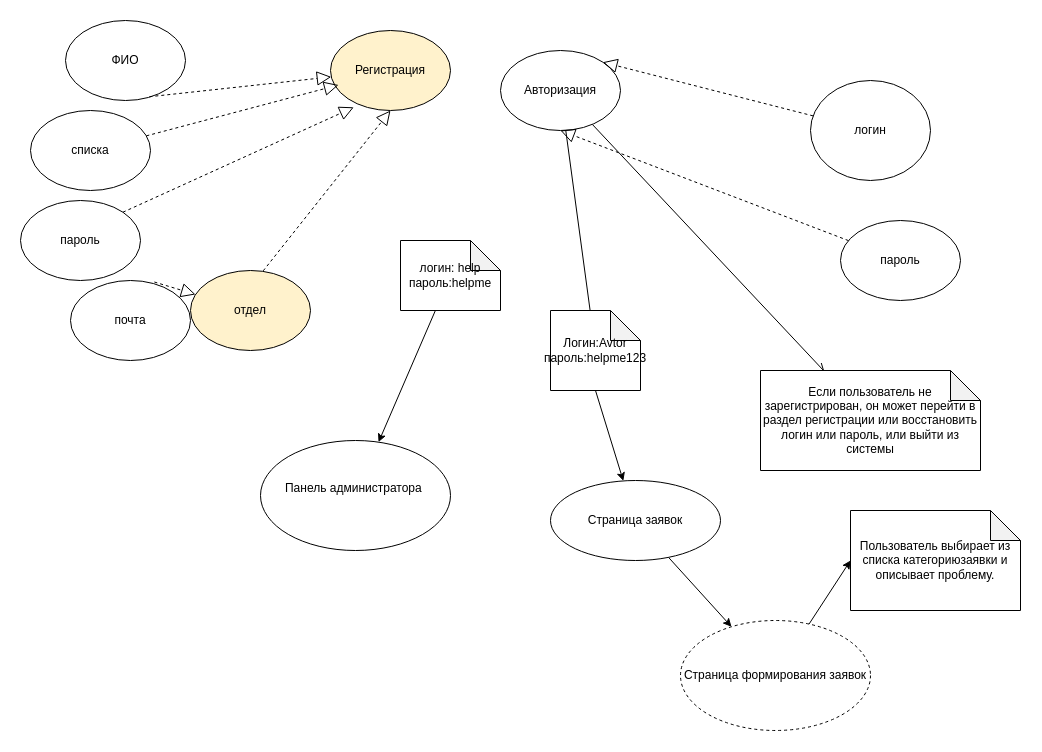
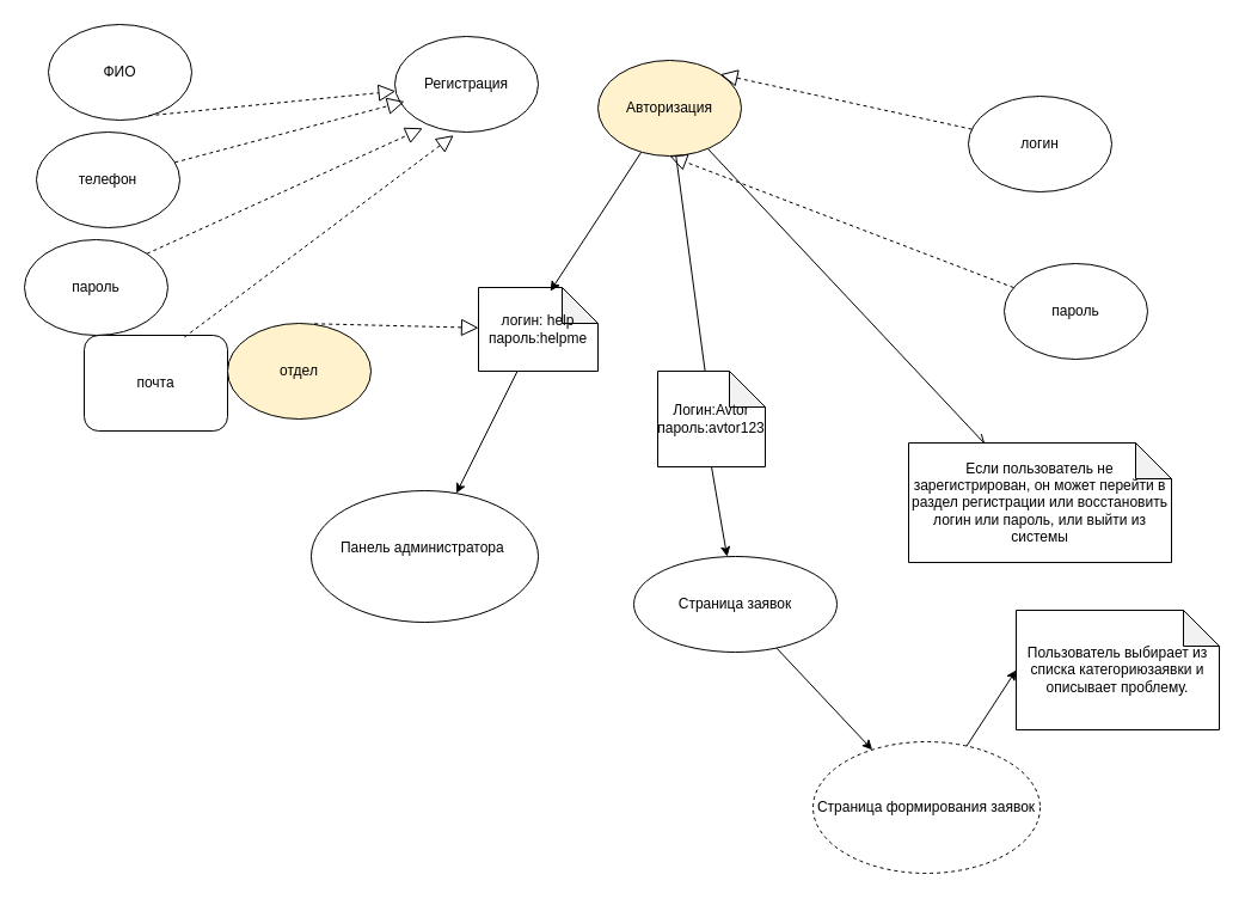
  <mxCell id="0" />
  <mxCell id="1" parent="0" />
- <mxCell id="2" value="Регистрация" style="ellipse;whiteSpace=wrap;html=1;fillColor=#fff2cc;" parent="1" vertex="1"><mxGeometry x="330" y="30" width="120" height="80" as="geometry" /></mxCell>
+ <mxCell id="2" value="Регистрация" style="ellipse;whiteSpace=wrap;html=1;" parent="1" vertex="1"><mxGeometry x="330" y="30" width="120" height="80" as="geometry" /></mxCell>
  <mxCell id="3" style="rounded=0;orthogonalLoop=1;jettySize=auto;html=1;endArrow=openAsync;endFill=0;" parent="1" source="5" target="20" edge="1"><mxGeometry relative="1" as="geometry" /></mxCell>
  <mxCell id="4" style="rounded=0;orthogonalLoop=1;jettySize=auto;html=1;endArrow=none;" parent="1" source="5" target="24" edge="1"><mxGeometry relative="1" as="geometry" /></mxCell>
- <mxCell id="5" value="Авторизация" style="ellipse;whiteSpace=wrap;html=1;" parent="1" vertex="1"><mxGeometry x="500" y="50" width="120" height="80" as="geometry" /></mxCell>
- <mxCell id="6" value="списка" style="ellipse;whiteSpace=wrap;html=1;" parent="1" vertex="1"><mxGeometry x="30" y="110" width="120" height="80" as="geometry" /></mxCell>
- <mxCell id="7" value="ФИО" style="ellipse;whiteSpace=wrap;html=1;" parent="1" vertex="1"><mxGeometry x="65" y="20" width="120" height="80" as="geometry" /></mxCell>
- <mxCell id="8" value="почта" style="ellipse;whiteSpace=wrap;html=1;" parent="1" vertex="1"><mxGeometry x="70" y="280" width="120" height="80" as="geometry" /></mxCell>
+ <mxCell id="5" value="Авторизация" style="ellipse;whiteSpace=wrap;html=1;fillColor=#fff2cc;" parent="1" vertex="1"><mxGeometry x="500" y="50" width="120" height="80" as="geometry" /></mxCell>
+ <mxCell id="6" value="телефон" style="ellipse;whiteSpace=wrap;html=1;" parent="1" vertex="1"><mxGeometry x="30" y="110" width="120" height="80" as="geometry" /></mxCell>
+ <mxCell id="7" value="ФИО" style="ellipse;whiteSpace=wrap;html=1;" parent="1" vertex="1"><mxGeometry x="40" y="20" width="120" height="80" as="geometry" /></mxCell>
+ <mxCell id="8" value="почта" style="whiteSpace=wrap;html=1;rounded=1;" parent="1" vertex="1"><mxGeometry x="70" y="280" width="120" height="80" as="geometry" /></mxCell>
  <mxCell id="9" value="пароль" style="ellipse;whiteSpace=wrap;html=1;" parent="1" vertex="1"><mxGeometry x="20" y="200" width="120" height="80" as="geometry" /></mxCell>
  <mxCell id="10" value="" style="endArrow=block;dashed=1;endFill=0;endSize=12;html=1;rounded=0;exitX=0.699;exitY=0.953;exitDx=0;exitDy=0;exitPerimeter=0;" parent="1" source="7" target="2" edge="1"><mxGeometry width="160" relative="1" as="geometry"><mxPoint x="219" y="273" as="sourcePoint" /><mxPoint x="172" y="201" as="targetPoint" /><Array as="points" /></mxGeometry></mxCell>
  <mxCell id="11" value="" style="endArrow=block;dashed=1;endFill=0;endSize=12;html=1;rounded=0;exitX=1;exitY=0;exitDx=0;exitDy=0;entryX=0.194;entryY=0.96;entryDx=0;entryDy=0;entryPerimeter=0;" parent="1" source="9" target="2" edge="1"><mxGeometry width="160" relative="1" as="geometry"><mxPoint x="130" y="410" as="sourcePoint" /><mxPoint x="290" y="410" as="targetPoint" /></mxGeometry></mxCell>
- <mxCell id="12" value="" style="endArrow=block;dashed=1;endFill=0;endSize=12;html=1;rounded=0;exitX=0.699;exitY=0.019;exitDx=0;exitDy=0;exitPerimeter=0;" parent="1" source="8" target="14" edge="1"><mxGeometry width="160" relative="1" as="geometry"><mxPoint x="220" y="490" as="sourcePoint" /><mxPoint x="380" y="490" as="targetPoint" /></mxGeometry></mxCell>
+ <mxCell id="12" value="" style="endArrow=block;dashed=1;endFill=0;endSize=12;html=1;rounded=0;exitX=0.699;exitY=0.019;exitDx=0;exitDy=0;exitPerimeter=0;entryX=0.41;entryY=1.034;entryDx=0;entryDy=0;entryPerimeter=0;" parent="1" source="8" target="2" edge="1"><mxGeometry width="160" relative="1" as="geometry"><mxPoint x="220" y="490" as="sourcePoint" /><mxPoint x="380" y="490" as="targetPoint" /></mxGeometry></mxCell>
  <mxCell id="13" value="" style="endArrow=block;dashed=1;endFill=0;endSize=12;html=1;rounded=0;entryX=0.067;entryY=0.681;entryDx=0;entryDy=0;entryPerimeter=0;" parent="1" source="6" target="2" edge="1"><mxGeometry width="160" relative="1" as="geometry"><mxPoint x="180" y="390" as="sourcePoint" /><mxPoint x="340" y="390" as="targetPoint" /></mxGeometry></mxCell>
  <mxCell id="14" value="отдел" style="ellipse;whiteSpace=wrap;html=1;fillColor=#fff2cc;" parent="1" vertex="1"><mxGeometry x="190" y="270" width="120" height="80" as="geometry" /></mxCell>
- <mxCell id="15" value="" style="endArrow=block;dashed=1;endFill=0;endSize=12;html=1;rounded=0;entryX=0.5;entryY=1;entryDx=0;entryDy=0;exitX=0.606;exitY=0.004;exitDx=0;exitDy=0;exitPerimeter=0;" parent="1" source="14" target="2" edge="1"><mxGeometry width="160" relative="1" as="geometry"><mxPoint x="530" y="550" as="sourcePoint" /><mxPoint x="530" y="430" as="targetPoint" /></mxGeometry></mxCell>
- <mxCell id="16" value="логин" style="ellipse;whiteSpace=wrap;html=1;" parent="1" vertex="1"><mxGeometry x="810" y="80" width="120" height="100" as="geometry" /></mxCell>
+ <mxCell id="15" value="" style="endArrow=block;dashed=1;endFill=0;endSize=12;html=1;rounded=0;exitX=0.606;exitY=0.004;exitDx=0;exitDy=0;exitPerimeter=0;" parent="1" source="14" target="29" edge="1"><mxGeometry width="160" relative="1" as="geometry"><mxPoint x="530" y="550" as="sourcePoint" /><mxPoint x="530" y="430" as="targetPoint" /></mxGeometry></mxCell>
+ <mxCell id="16" value="логин" style="ellipse;whiteSpace=wrap;html=1;" parent="1" vertex="1"><mxGeometry x="810" y="80" width="120" height="80" as="geometry" /></mxCell>
  <mxCell id="17" value="пароль" style="ellipse;whiteSpace=wrap;html=1;" parent="1" vertex="1"><mxGeometry x="840" y="220" width="120" height="80" as="geometry" /></mxCell>
  <mxCell id="18" value="" style="endArrow=block;dashed=1;endFill=0;endSize=12;html=1;rounded=0;entryX=0.5;entryY=1;entryDx=0;entryDy=0;" parent="1" source="17" target="5" edge="1"><mxGeometry width="160" relative="1" as="geometry"><mxPoint x="370" y="430" as="sourcePoint" /><mxPoint x="530" y="430" as="targetPoint" /></mxGeometry></mxCell>
  <mxCell id="19" value="" style="endArrow=block;dashed=1;endFill=0;endSize=12;html=1;rounded=0;entryX=1;entryY=0;entryDx=0;entryDy=0;" parent="1" source="16" target="5" edge="1"><mxGeometry width="160" relative="1" as="geometry"><mxPoint x="490" y="110" as="sourcePoint" /><mxPoint x="650" y="110" as="targetPoint" /></mxGeometry></mxCell>
  <mxCell id="20" value="Если пользователь не зарегистрирован, он может перейти в раздел регистрации или восстановить логин или пароль, или выйти из системы" style="shape=note;whiteSpace=wrap;html=1;backgroundOutline=1;darkOpacity=0.05;" parent="1" vertex="1"><mxGeometry x="760" y="370" width="220" height="100" as="geometry" /></mxCell>
  <mxCell id="21" style="rounded=0;orthogonalLoop=1;jettySize=auto;html=1;" parent="1" source="22" target="25" edge="1"><mxGeometry relative="1" as="geometry" /></mxCell>
- <mxCell id="22" value="Страница заявок" style="ellipse;whiteSpace=wrap;html=1;" parent="1" vertex="1"><mxGeometry x="550" y="480" width="170" height="80" as="geometry" /></mxCell>
+ <mxCell id="22" value="Страница заявок" style="ellipse;whiteSpace=wrap;html=1;" parent="1" vertex="1"><mxGeometry x="530" y="465" width="170" height="80" as="geometry" /></mxCell>
  <mxCell id="23" style="rounded=0;orthogonalLoop=1;jettySize=auto;html=1;exitX=0.5;exitY=1;exitDx=0;exitDy=0;exitPerimeter=0;" parent="1" source="24" target="22" edge="1"><mxGeometry relative="1" as="geometry" /></mxCell>
- <mxCell id="24" value="Логин:Avtor&lt;div&gt;пароль:helpme123&lt;/div&gt;" style="shape=note;whiteSpace=wrap;html=1;backgroundOutline=1;darkOpacity=0.05;" parent="1" vertex="1"><mxGeometry x="550" y="310" width="90" height="80" as="geometry" /></mxCell>
+ <mxCell id="24" value="Логин:Avtor&lt;div&gt;пароль:avtor123&lt;/div&gt;" style="shape=note;whiteSpace=wrap;html=1;backgroundOutline=1;darkOpacity=0.05;" parent="1" vertex="1"><mxGeometry x="550" y="310" width="90" height="80" as="geometry" /></mxCell>
  <mxCell id="25" value="Страница формирования заявок" style="ellipse;whiteSpace=wrap;html=1;dashed=1;" parent="1" vertex="1"><mxGeometry x="680" y="620" width="190" height="110" as="geometry" /></mxCell>
  <mxCell id="26" value="Пользователь выбирает из списка категориюзаявки и описывает проблему." style="shape=note;whiteSpace=wrap;html=1;backgroundOutline=1;darkOpacity=0.05;" parent="1" vertex="1"><mxGeometry x="850" y="510" width="170" height="100" as="geometry" /></mxCell>
  <mxCell id="27" style="rounded=0;orthogonalLoop=1;jettySize=auto;html=1;entryX=0;entryY=0.5;entryDx=0;entryDy=0;entryPerimeter=0;" parent="1" source="25" target="26" edge="1"><mxGeometry relative="1" as="geometry" /></mxCell>
  <mxCell id="28" style="rounded=0;orthogonalLoop=1;jettySize=auto;html=1;" parent="1" source="29" target="31" edge="1"><mxGeometry relative="1" as="geometry" /></mxCell>
  <mxCell id="29" value="логин: help&lt;div&gt;пароль:helpme&lt;/div&gt;" style="shape=note;whiteSpace=wrap;html=1;backgroundOutline=1;darkOpacity=0.05;" parent="1" vertex="1"><mxGeometry x="400" y="240" width="100" height="70" as="geometry" /></mxCell>
- <mxCell id="31" value="Панель администратора&amp;nbsp;&lt;div&gt;&amp;nbsp;&lt;/div&gt;" style="ellipse;whiteSpace=wrap;html=1;" parent="1" vertex="1"><mxGeometry x="260" y="440" width="190" height="110" as="geometry" /></mxCell>
+ <mxCell id="30" style="rounded=0;orthogonalLoop=1;jettySize=auto;html=1;entryX=0.601;entryY=0.045;entryDx=0;entryDy=0;entryPerimeter=0;" parent="1" source="5" target="29" edge="1"><mxGeometry relative="1" as="geometry" /></mxCell>
+ <mxCell id="31" value="Панель администратора&amp;nbsp;&lt;div&gt;&amp;nbsp;&lt;/div&gt;" style="ellipse;whiteSpace=wrap;html=1;" parent="1" vertex="1"><mxGeometry x="260" y="410" width="190" height="110" as="geometry" /></mxCell>
